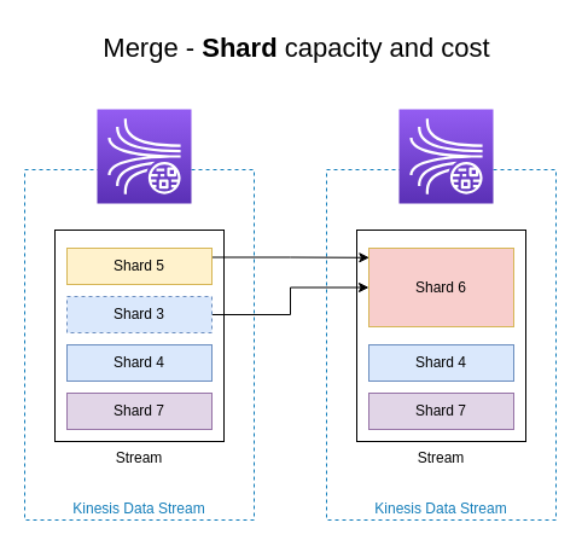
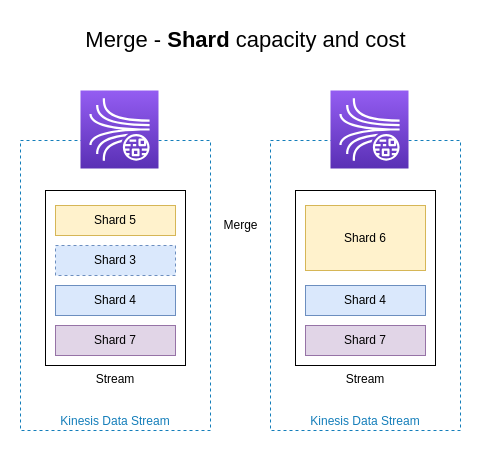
  <mxCell id="0" />
  <mxCell id="1" parent="0" />
  <mxCell id="2" value="Stream" style="whiteSpace=wrap;html=1;labelPosition=center;verticalLabelPosition=bottom;align=center;verticalAlign=top;" vertex="1" parent="1"><mxGeometry x="295" y="190" width="140" height="175" as="geometry" /></mxCell>
  <mxCell id="3" value="Kinesis Data Stream" style="fillColor=none;strokeColor=#147EBA;dashed=1;verticalAlign=bottom;fontStyle=0;fontColor=#147EBA;whiteSpace=wrap;html=1;" vertex="1" parent="1"><mxGeometry x="270" y="140" width="190" height="290" as="geometry" /></mxCell>
  <mxCell id="4" value="Stream" style="whiteSpace=wrap;html=1;labelPosition=center;verticalLabelPosition=bottom;align=center;verticalAlign=top;" vertex="1" parent="1"><mxGeometry x="45" y="190" width="140" height="175" as="geometry" /></mxCell>
  <mxCell id="5" value="Kinesis Data Stream" style="fillColor=none;strokeColor=#147EBA;dashed=1;verticalAlign=bottom;fontStyle=0;fontColor=#147EBA;whiteSpace=wrap;html=1;" vertex="1" parent="1"><mxGeometry x="20" y="140" width="190" height="290" as="geometry" /></mxCell>
- <mxCell id="6" style="edgeStyle=orthogonalEdgeStyle;rounded=0;orthogonalLoop=1;jettySize=auto;html=1;exitX=1;exitY=0.25;exitDx=0;exitDy=0;entryX=0.003;entryY=0.12;entryDx=0;entryDy=0;entryPerimeter=0;" edge="1" parent="1" source="7" target="13"><mxGeometry relative="1" as="geometry" /></mxCell>
  <mxCell id="7" value="Shard 5" style="rounded=0;whiteSpace=wrap;html=1;fillColor=#fff2cc;strokeColor=#d6b656;" vertex="1" parent="1"><mxGeometry x="55" y="205" width="120" height="30" as="geometry" /></mxCell>
- <mxCell id="8" style="edgeStyle=orthogonalEdgeStyle;rounded=0;orthogonalLoop=1;jettySize=auto;html=1;entryX=0;entryY=0.5;entryDx=0;entryDy=0;" edge="1" parent="1" source="9" target="13"><mxGeometry relative="1" as="geometry" /></mxCell>
  <mxCell id="9" value="Shard 3" style="rounded=0;whiteSpace=wrap;html=1;fillColor=#dae8fc;strokeColor=#6c8ebf;dashed=1;" vertex="1" parent="1"><mxGeometry x="55" y="245" width="120" height="30" as="geometry" /></mxCell>
  <mxCell id="10" value="Shard 4" style="rounded=0;whiteSpace=wrap;html=1;fillColor=#dae8fc;strokeColor=#6c8ebf;" vertex="1" parent="1"><mxGeometry x="55" y="285" width="120" height="30" as="geometry" /></mxCell>
  <mxCell id="11" value="Shard 7" style="rounded=0;whiteSpace=wrap;html=1;fillColor=#e1d5e7;strokeColor=#9673a6;" vertex="1" parent="1"><mxGeometry x="55" y="325" width="120" height="30" as="geometry" /></mxCell>
  <mxCell id="12" value="" style="sketch=0;points=[[0,0,0],[0.25,0,0],[0.5,0,0],[0.75,0,0],[1,0,0],[0,1,0],[0.25,1,0],[0.5,1,0],[0.75,1,0],[1,1,0],[0,0.25,0],[0,0.5,0],[0,0.75,0],[1,0.25,0],[1,0.5,0],[1,0.75,0]];outlineConnect=0;fontColor=#232F3E;gradientColor=#945DF2;gradientDirection=north;fillColor=#5A30B5;strokeColor=#ffffff;dashed=0;verticalLabelPosition=bottom;verticalAlign=top;align=center;html=1;fontSize=12;fontStyle=0;aspect=fixed;shape=mxgraph.aws4.resourceIcon;resIcon=mxgraph.aws4.kinesis_data_streams;" vertex="1" parent="1"><mxGeometry x="80" y="90" width="78" height="78" as="geometry" /></mxCell>
- <mxCell id="13" value="Shard 6" style="rounded=0;whiteSpace=wrap;html=1;fillColor=#f8cecc;strokeColor=#d6b656;" vertex="1" parent="1"><mxGeometry x="305" y="205" width="120" height="65" as="geometry" /></mxCell>
+ <mxCell id="13" value="Shard 6" style="rounded=0;whiteSpace=wrap;html=1;fillColor=#fff2cc;strokeColor=#d6b656;" vertex="1" parent="1"><mxGeometry x="305" y="205" width="120" height="65" as="geometry" /></mxCell>
  <mxCell id="14" value="Shard 4" style="rounded=0;whiteSpace=wrap;html=1;fillColor=#dae8fc;strokeColor=#6c8ebf;" vertex="1" parent="1"><mxGeometry x="305" y="285" width="120" height="30" as="geometry" /></mxCell>
  <mxCell id="15" value="Shard 7" style="rounded=0;whiteSpace=wrap;html=1;fillColor=#e1d5e7;strokeColor=#9673a6;" vertex="1" parent="1"><mxGeometry x="305" y="325" width="120" height="30" as="geometry" /></mxCell>
  <mxCell id="16" value="" style="sketch=0;points=[[0,0,0],[0.25,0,0],[0.5,0,0],[0.75,0,0],[1,0,0],[0,1,0],[0.25,1,0],[0.5,1,0],[0.75,1,0],[1,1,0],[0,0.25,0],[0,0.5,0],[0,0.75,0],[1,0.25,0],[1,0.5,0],[1,0.75,0]];outlineConnect=0;fontColor=#232F3E;gradientColor=#945DF2;gradientDirection=north;fillColor=#5A30B5;strokeColor=#ffffff;dashed=0;verticalLabelPosition=bottom;verticalAlign=top;align=center;html=1;fontSize=12;fontStyle=0;aspect=fixed;shape=mxgraph.aws4.resourceIcon;resIcon=mxgraph.aws4.kinesis_data_streams;" vertex="1" parent="1"><mxGeometry x="330" y="90" width="78" height="78" as="geometry" /></mxCell>
+ <mxCell id="17" value="Merge" style="text;html=1;align=center;verticalAlign=middle;resizable=0;points=[];autosize=1;strokeColor=none;fillColor=none;" vertex="1" parent="1"><mxGeometry x="210" y="210" width="60" height="30" as="geometry" /></mxCell>
  <mxCell id="18" value="Merge - &lt;b&gt;Shard&amp;nbsp;&lt;/b&gt;capacity and cost" style="text;html=1;align=center;verticalAlign=middle;resizable=0;points=[];autosize=1;strokeColor=none;fillColor=none;fontSize=22;" vertex="1" parent="1"><mxGeometry x="55" y="20" width="380" height="40" as="geometry" /></mxCell>
